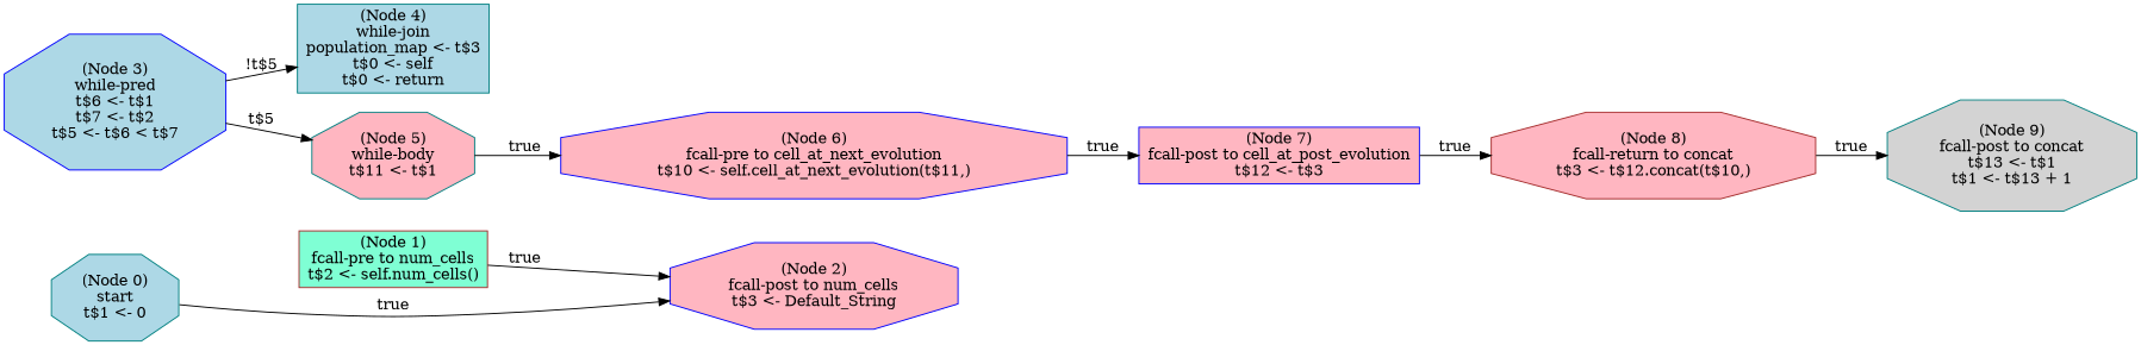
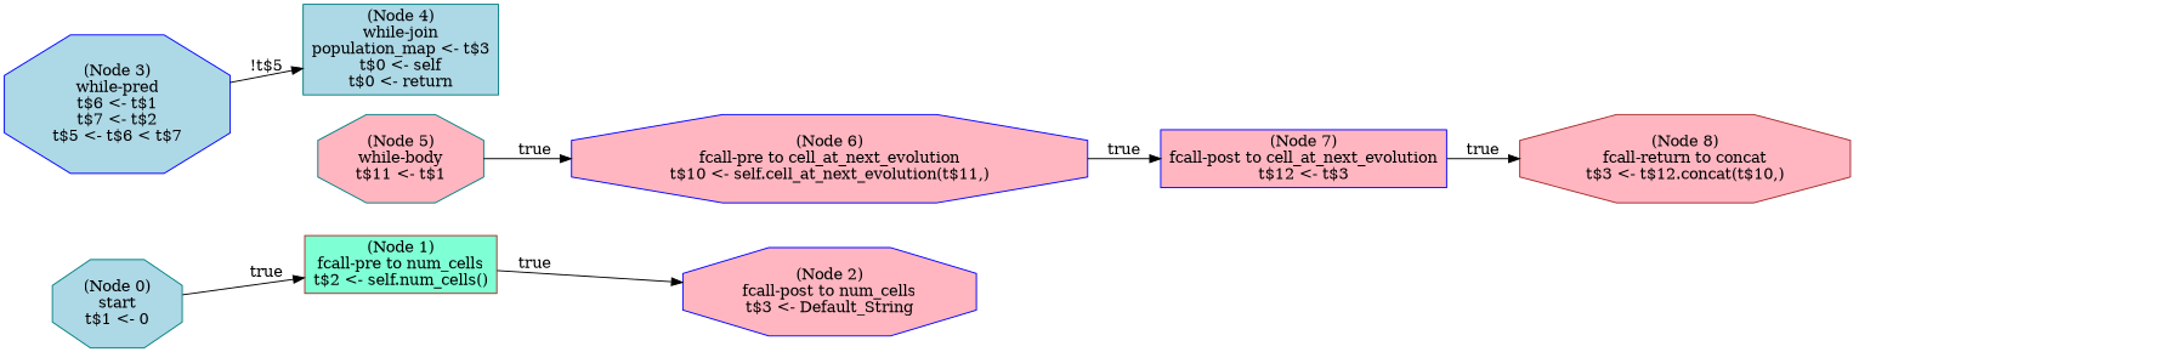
  digraph {
    rankdir=LR
    node [color=teal fillcolor=lightpink shape=octagon style=filled]
    n1 [fillcolor=lightblue label="(Node 0)\nstart\nt$1 <- 0\n"]
    n2 [color=brown fillcolor=aquamarine label="(Node 1)\nfcall-pre to num_cells\nt$2 <- self.num_cells()\n" shape=box]
    n3 [color=blue label="(Node 2)\nfcall-post to num_cells\nt$3 <- Default_String\n"]
    n4 [color=blue fillcolor=lightblue label="(Node 3)\nwhile-pred\nt$6 <- t$1\nt$7 <- t$2\nt$5 <- t$6 < t$7\n"]
    n5 [fillcolor=lightblue label="(Node 4)\nwhile-join\npopulation_map <- t$3\nt$0 <- self\nt$0 <- return\n" shape=box]
    n6 [label="(Node 5)\nwhile-body\nt$11 <- t$1\n"]
    n7 [color=blue label="(Node 6)\nfcall-pre to cell_at_next_evolution\nt$10 <- self.cell_at_next_evolution(t$11,)\n"]
-   n8 [color=blue label="(Node 7)\nfcall-post to cell_at_post_evolution\nt$12 <- t$3\n" shape=box]
+   n8 [color=blue label="(Node 7)\nfcall-post to cell_at_next_evolution\nt$12 <- t$3\n" shape=box]
    n9 [color=brown label="(Node 8)\nfcall-return to concat\nt$3 <- t$12.concat(t$10,)\n"]
-   n10 [fillcolor=lightgrey label="(Node 9)\nfcall-post to concat\nt$13 <- t$1\nt$1 <- t$13 + 1\n"]
-   n1 -> n3 [label=true]
+   n1 -> n2 [label=true]
    n2 -> n3 [label=true]
    n4 -> n5 [label="!t$5"]
-   n4 -> n6 [label="t$5"]
    n6 -> n7 [label=true]
    n7 -> n8 [label=true]
    n8 -> n9 [label=true]
-   n9 -> n10 [label=true]
  }
